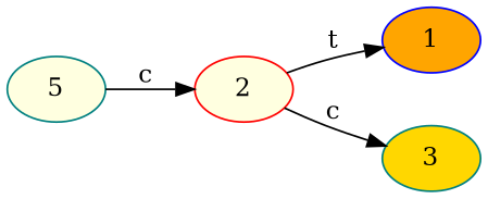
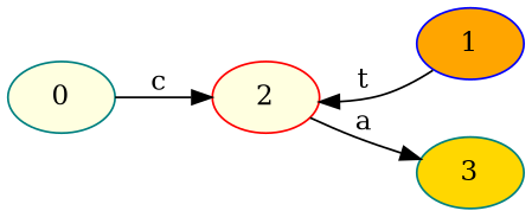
  digraph {
    rankdir=LR
    node [color=teal fillcolor=lightyellow style=filled]
    2 [color=red]
-   0 [label=5]
+   0
    1 [color=blue fillcolor=orange]
    3 [fillcolor=gold]
-   2 -> 3 [label="c "]
+   2 -> 3 [label="a "]
    0 -> 2 [label="c "]
-   2 -> 1 [label="t "]
+   1 -> 2 [label="t "]
  }
